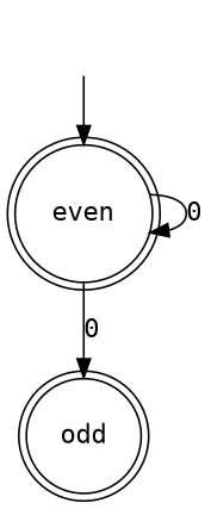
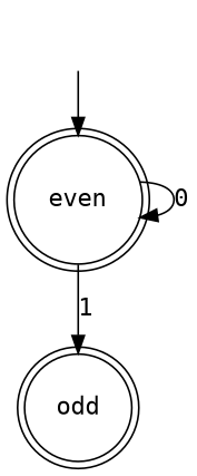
  digraph {
    fontname="DejaVu Sans Mono"
    node [fontname="DejaVu Sans Mono" shape=doublecircle]
    edge [fontname="DejaVu Sans Mono"]
    even
    odd
    _nil [style=invis shape=""]
    even -> even [label=0]
-   even -> odd [label=0]
+   even -> odd [label=1]
    _nil -> even
  }
